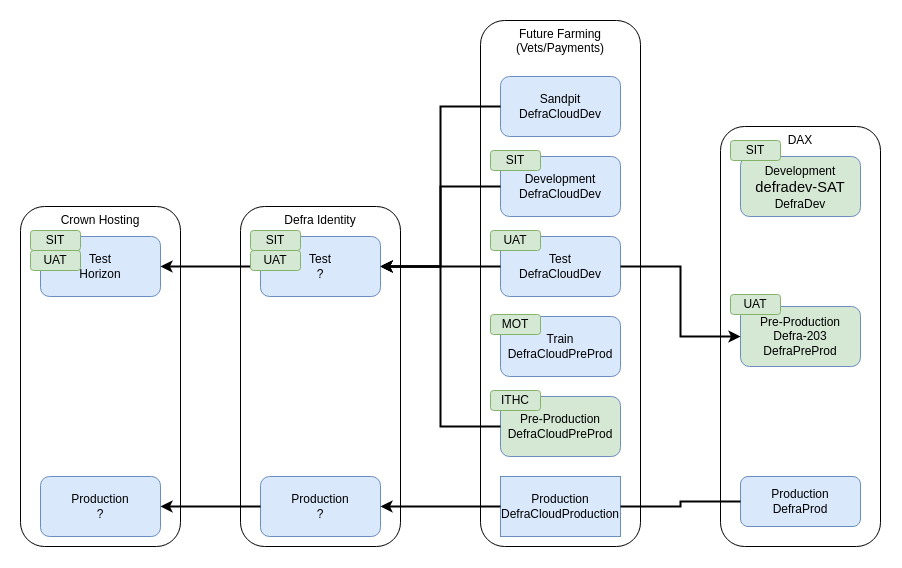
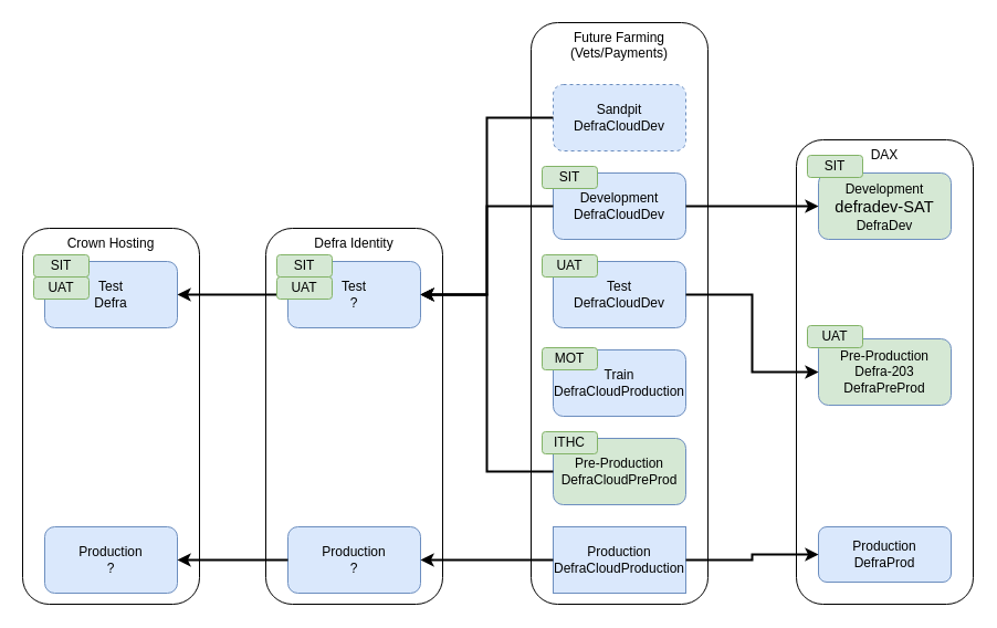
  <mxCell id="0" />
  <mxCell id="1" parent="0" />
  <mxCell id="2" value="DAX" style="rounded=1;whiteSpace=wrap;html=1;verticalAlign=top;" parent="1" vertex="1"><mxGeometry x="720" y="126" width="160" height="420" as="geometry" /></mxCell>
  <mxCell id="3" value="Future Farming&lt;br&gt;(Vets/Payments)" style="rounded=1;whiteSpace=wrap;html=1;verticalAlign=top;" parent="1" vertex="1"><mxGeometry x="480" y="20" width="160" height="526" as="geometry" /></mxCell>
  <mxCell id="4" value="Defra Identity" style="rounded=1;whiteSpace=wrap;html=1;verticalAlign=top;" parent="1" vertex="1"><mxGeometry x="240" y="206" width="160" height="340" as="geometry" /></mxCell>
- <mxCell id="5" value="Sandpit&lt;br&gt;DefraCloudDev" style="rounded=1;whiteSpace=wrap;html=1;fillColor=#dae8fc;strokeColor=#6c8ebf;" parent="1" vertex="1"><mxGeometry x="500" y="76" width="120" height="60" as="geometry" /></mxCell>
+ <mxCell id="5" value="Sandpit&lt;br&gt;DefraCloudDev" style="rounded=1;whiteSpace=wrap;html=1;fillColor=#dae8fc;strokeColor=#6c8ebf;dashed=1;" parent="1" vertex="1"><mxGeometry x="500" y="76" width="120" height="60" as="geometry" /></mxCell>
  <mxCell id="6" value="Development&lt;br&gt;DefraCloudDev" style="rounded=1;whiteSpace=wrap;html=1;fillColor=#dae8fc;strokeColor=#6c8ebf;" parent="1" vertex="1"><mxGeometry x="500" y="156" width="120" height="60" as="geometry" /></mxCell>
  <mxCell id="7" value="Test&lt;br&gt;DefraCloudDev" style="rounded=1;whiteSpace=wrap;html=1;fillColor=#dae8fc;strokeColor=#6c8ebf;" parent="1" vertex="1"><mxGeometry x="500" y="236" width="120" height="60" as="geometry" /></mxCell>
- <mxCell id="8" value="Train&lt;br&gt;DefraCloudPreProd" style="rounded=1;whiteSpace=wrap;html=1;fillColor=#dae8fc;strokeColor=#6c8ebf;" parent="1" vertex="1"><mxGeometry x="500" y="316" width="120" height="60" as="geometry" /></mxCell>
+ <mxCell id="8" value="Train&lt;br&gt;DefraCloudProduction" style="rounded=1;whiteSpace=wrap;html=1;fillColor=#dae8fc;strokeColor=#6c8ebf;" parent="1" vertex="1"><mxGeometry x="500" y="316" width="120" height="60" as="geometry" /></mxCell>
  <mxCell id="9" value="Pre-Production&lt;br&gt;DefraCloudPreProd" style="rounded=1;whiteSpace=wrap;html=1;fillColor=#d5e8d4;strokeColor=#6c8ebf;" parent="1" vertex="1"><mxGeometry x="500" y="396" width="120" height="60" as="geometry" /></mxCell>
  <mxCell id="10" value="Production&lt;br&gt;DefraCloudProduction" style="whiteSpace=wrap;html=1;fillColor=#dae8fc;strokeColor=#6c8ebf;rounded=0;" parent="1" vertex="1"><mxGeometry x="500" y="476" width="120" height="60" as="geometry" /></mxCell>
  <mxCell id="11" value="Development&lt;font face=&quot;calibri, sans-serif&quot;&gt;&lt;span style=&quot;font-size: 14.667px&quot;&gt;&lt;br&gt;defradev-SAT&lt;/span&gt;&lt;/font&gt;&lt;br&gt;DefraDev" style="rounded=1;whiteSpace=wrap;html=1;fillColor=#d5e8d4;strokeColor=#6c8ebf;" parent="1" vertex="1"><mxGeometry x="740" y="156" width="120" height="60" as="geometry" /></mxCell>
  <mxCell id="12" value="Pre-Production&lt;br&gt;Defra-203&lt;br&gt;DefraPreProd" style="rounded=1;whiteSpace=wrap;html=1;fillColor=#d5e8d4;strokeColor=#6c8ebf;" parent="1" vertex="1"><mxGeometry x="740" y="306" width="120" height="60" as="geometry" /></mxCell>
  <mxCell id="13" value="Production&lt;br&gt;DefraProd" style="rounded=1;whiteSpace=wrap;html=1;fillColor=#dae8fc;strokeColor=#6c8ebf;" parent="1" vertex="1"><mxGeometry x="740" y="476" width="120" height="50" as="geometry" /></mxCell>
  <mxCell id="14" value="Test&lt;br&gt;?" style="rounded=1;whiteSpace=wrap;html=1;fillColor=#dae8fc;strokeColor=#6c8ebf;" parent="1" vertex="1"><mxGeometry x="260" y="236" width="120" height="60" as="geometry" /></mxCell>
  <mxCell id="15" value="Production&lt;br&gt;?" style="rounded=1;whiteSpace=wrap;html=1;fillColor=#dae8fc;strokeColor=#6c8ebf;" parent="1" vertex="1"><mxGeometry x="260" y="476" width="120" height="60" as="geometry" /></mxCell>
  <mxCell id="16" value="Crown Hosting" style="rounded=1;whiteSpace=wrap;html=1;verticalAlign=top;" vertex="1" parent="1"><mxGeometry x="20" y="206" width="160" height="340" as="geometry" /></mxCell>
- <mxCell id="17" value="Test&lt;br&gt;Horizon" style="rounded=1;whiteSpace=wrap;html=1;fillColor=#dae8fc;strokeColor=#6c8ebf;" vertex="1" parent="1"><mxGeometry x="40" y="236" width="120" height="60" as="geometry" /></mxCell>
+ <mxCell id="17" value="Test&lt;br&gt;Defra" style="rounded=1;whiteSpace=wrap;html=1;fillColor=#dae8fc;strokeColor=#6c8ebf;" vertex="1" parent="1"><mxGeometry x="40" y="236" width="120" height="60" as="geometry" /></mxCell>
  <mxCell id="18" value="Production&lt;br&gt;?" style="rounded=1;whiteSpace=wrap;html=1;fillColor=#dae8fc;strokeColor=#6c8ebf;" vertex="1" parent="1"><mxGeometry x="40" y="476" width="120" height="60" as="geometry" /></mxCell>
+ <mxCell id="19" style="edgeStyle=orthogonalEdgeStyle;rounded=0;orthogonalLoop=1;jettySize=auto;html=1;strokeWidth=2;" parent="1" source="6" target="11" edge="1"><mxGeometry relative="1" as="geometry" /></mxCell>
  <mxCell id="20" style="edgeStyle=orthogonalEdgeStyle;rounded=0;orthogonalLoop=1;jettySize=auto;html=1;entryX=0;entryY=0.5;entryDx=0;entryDy=0;strokeWidth=2;" parent="1" source="7" target="12" edge="1"><mxGeometry relative="1" as="geometry" /></mxCell>
- <mxCell id="21" style="edgeStyle=orthogonalEdgeStyle;rounded=0;orthogonalLoop=1;jettySize=auto;html=1;strokeWidth=2;endArrow=none;" parent="1" source="10" target="13" edge="1"><mxGeometry relative="1" as="geometry" /></mxCell>
- <mxCell id="22" style="edgeStyle=orthogonalEdgeStyle;rounded=0;orthogonalLoop=1;jettySize=auto;html=1;exitX=0;exitY=0.5;exitDx=0;exitDy=0;strokeWidth=2;" parent="1" source="7" target="14" edge="1"><mxGeometry relative="1" as="geometry" /></mxCell>
+ <mxCell id="21" style="edgeStyle=orthogonalEdgeStyle;rounded=0;orthogonalLoop=1;jettySize=auto;html=1;strokeWidth=2;" parent="1" source="10" target="13" edge="1"><mxGeometry relative="1" as="geometry" /></mxCell>
  <mxCell id="23" style="edgeStyle=orthogonalEdgeStyle;rounded=0;orthogonalLoop=1;jettySize=auto;html=1;exitX=0;exitY=0.5;exitDx=0;exitDy=0;strokeWidth=2;" parent="1" source="9" edge="1"><mxGeometry relative="1" as="geometry"><mxPoint x="380" y="266" as="targetPoint" /><Array as="points"><mxPoint x="440" y="426" /><mxPoint x="440" y="266" /></Array></mxGeometry></mxCell>
  <mxCell id="24" style="edgeStyle=orthogonalEdgeStyle;rounded=0;orthogonalLoop=1;jettySize=auto;html=1;exitX=0;exitY=0.5;exitDx=0;exitDy=0;strokeWidth=2;" parent="1" source="6" target="14" edge="1"><mxGeometry relative="1" as="geometry"><Array as="points"><mxPoint x="440" y="186" /><mxPoint x="440" y="266" /></Array></mxGeometry></mxCell>
  <mxCell id="25" style="edgeStyle=orthogonalEdgeStyle;rounded=0;orthogonalLoop=1;jettySize=auto;html=1;exitX=0;exitY=0.5;exitDx=0;exitDy=0;entryX=1;entryY=0.5;entryDx=0;entryDy=0;strokeWidth=2;" edge="1" parent="1" source="5" target="14"><mxGeometry relative="1" as="geometry" /></mxCell>
  <mxCell id="26" style="edgeStyle=orthogonalEdgeStyle;rounded=0;orthogonalLoop=1;jettySize=auto;html=1;strokeWidth=2;" edge="1" parent="1" source="14" target="17"><mxGeometry relative="1" as="geometry" /></mxCell>
  <mxCell id="27" style="edgeStyle=orthogonalEdgeStyle;rounded=0;orthogonalLoop=1;jettySize=auto;html=1;exitX=0;exitY=0.5;exitDx=0;exitDy=0;strokeWidth=2;" parent="1" source="10" target="15" edge="1"><mxGeometry relative="1" as="geometry" /></mxCell>
  <mxCell id="28" style="edgeStyle=orthogonalEdgeStyle;rounded=0;orthogonalLoop=1;jettySize=auto;html=1;entryX=1;entryY=0.5;entryDx=0;entryDy=0;strokeWidth=2;" edge="1" parent="1" source="15" target="18"><mxGeometry relative="1" as="geometry" /></mxCell>
  <mxCell id="29" value="SIT" style="rounded=1;whiteSpace=wrap;html=1;fillColor=#d5e8d4;strokeColor=#82b366;" vertex="1" parent="1"><mxGeometry x="490" y="150" width="50" height="20" as="geometry" /></mxCell>
  <mxCell id="30" value="UAT" style="rounded=1;whiteSpace=wrap;html=1;fillColor=#d5e8d4;strokeColor=#82b366;" vertex="1" parent="1"><mxGeometry x="490" y="230" width="50" height="20" as="geometry" /></mxCell>
  <mxCell id="31" value="MOT" style="rounded=1;whiteSpace=wrap;html=1;fillColor=#d5e8d4;strokeColor=#82b366;" vertex="1" parent="1"><mxGeometry x="490" y="314" width="50" height="20" as="geometry" /></mxCell>
  <mxCell id="32" value="SIT" style="rounded=1;whiteSpace=wrap;html=1;fillColor=#d5e8d4;strokeColor=#82b366;" vertex="1" parent="1"><mxGeometry x="250" y="230" width="50" height="20" as="geometry" /></mxCell>
  <mxCell id="33" value="UAT" style="rounded=1;whiteSpace=wrap;html=1;fillColor=#d5e8d4;strokeColor=#82b366;" vertex="1" parent="1"><mxGeometry x="250" y="250" width="50" height="20" as="geometry" /></mxCell>
  <mxCell id="34" value="SIT" style="rounded=1;whiteSpace=wrap;html=1;fillColor=#d5e8d4;strokeColor=#82b366;" vertex="1" parent="1"><mxGeometry x="30" y="230" width="50" height="20" as="geometry" /></mxCell>
  <mxCell id="35" value="UAT" style="rounded=1;whiteSpace=wrap;html=1;fillColor=#d5e8d4;strokeColor=#82b366;" vertex="1" parent="1"><mxGeometry x="30" y="250" width="50" height="20" as="geometry" /></mxCell>
  <mxCell id="36" value="SIT" style="rounded=1;whiteSpace=wrap;html=1;fillColor=#d5e8d4;strokeColor=#82b366;" vertex="1" parent="1"><mxGeometry x="730" y="140" width="50" height="20" as="geometry" /></mxCell>
  <mxCell id="37" value="UAT" style="rounded=1;whiteSpace=wrap;html=1;fillColor=#d5e8d4;strokeColor=#82b366;" vertex="1" parent="1"><mxGeometry x="730" y="294" width="50" height="20" as="geometry" /></mxCell>
  <mxCell id="38" value="ITHC" style="rounded=1;whiteSpace=wrap;html=1;fillColor=#d5e8d4;strokeColor=#82b366;" vertex="1" parent="1"><mxGeometry x="490" y="390" width="50" height="20" as="geometry" /></mxCell>
